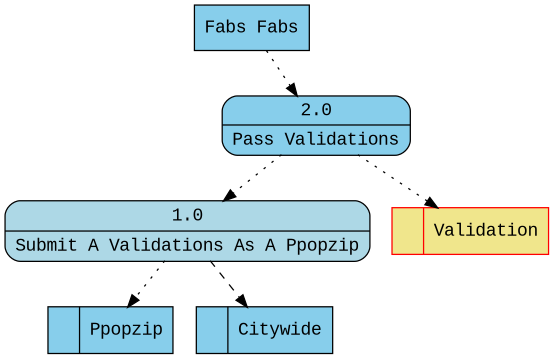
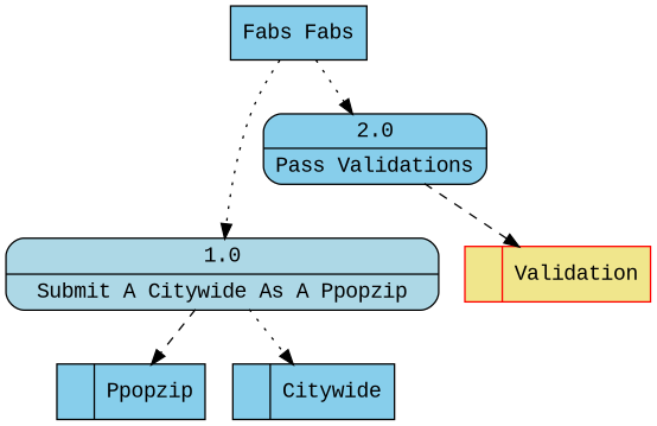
  digraph {
    fontname="Liberation Mono"
    node [fillcolor=skyblue fontname="Liberation Mono" shape=record style=filled]
    edge [fontname="Liberation Mono" style=dotted]
    n1 [label="<f0>  |<f1> Ppopzip "]
    n2 [label="<f0>  |<f1> Citywide "]
    n3 [color=red fillcolor=khaki label="<f0>  |<f1> Validation "]
    n4 [label="Fabs Fabs" shape=box]
-   n5 [fillcolor=lightblue label="{<f0> 1.0|<f1> Submit A Validations As A Ppopzip }" shape=Mrecord]
+   n5 [fillcolor=lightblue label="{<f0> 1.0|<f1> Submit A Citywide As A Ppopzip }" shape=Mrecord]
    n6 [label="{<f0> 2.0|<f1> Pass Validations }" shape=Mrecord]
-   n6 -> n5
+   n4 -> n5
    n4 -> n6
-   n5 -> n1
-   n5 -> n2 [style=dashed]
-   n6 -> n3
+   n5 -> n1 [style=dashed]
+   n5 -> n2
+   n6 -> n3 [style=dashed]
  }
